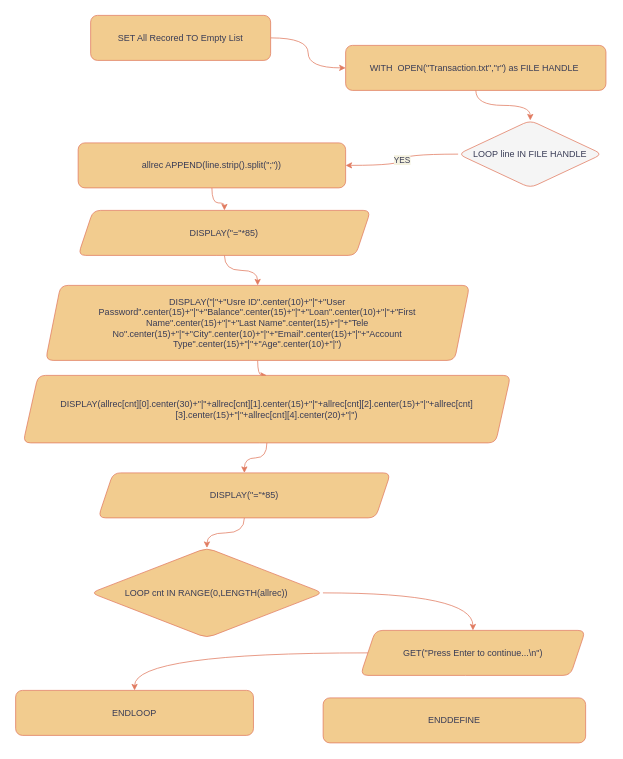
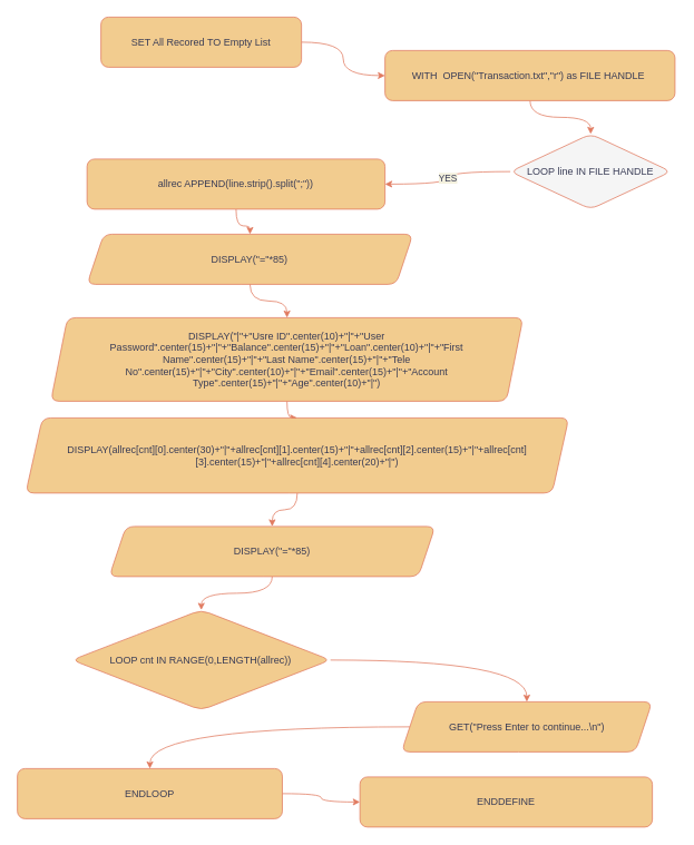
  <mxCell id="0" />
  <mxCell id="1" parent="0" />
  <mxCell id="2" style="edgeStyle=orthogonalEdgeStyle;orthogonalLoop=1;jettySize=auto;html=1;strokeColor=#E07A5F;fontColor=#393C56;curved=1;labelBackgroundColor=#F4F1DE;" edge="1" parent="1" source="3" target="7"><mxGeometry relative="1" as="geometry" /></mxCell>
  <mxCell id="3" value="WITH&amp;nbsp; OPEN(&quot;Transaction.txt&quot;,&quot;r&quot;) as FILE HANDLE&amp;nbsp;" style="whiteSpace=wrap;html=1;fillColor=#F2CC8F;strokeColor=#E07A5F;fontColor=#393C56;rounded=1;" vertex="1" parent="1"><mxGeometry x="460" y="60" width="347.1" height="60" as="geometry" /></mxCell>
  <mxCell id="4" style="edgeStyle=orthogonalEdgeStyle;orthogonalLoop=1;jettySize=auto;html=1;strokeColor=#E07A5F;fontColor=#393C56;curved=1;labelBackgroundColor=#F4F1DE;" edge="1" parent="1" source="5" target="3"><mxGeometry relative="1" as="geometry" /></mxCell>
  <mxCell id="5" value="SET All Recored TO Empty List" style="whiteSpace=wrap;html=1;fillColor=#F2CC8F;strokeColor=#E07A5F;fontColor=#393C56;rounded=1;" vertex="1" parent="1"><mxGeometry x="120" y="20" width="240" height="60" as="geometry" /></mxCell>
  <mxCell id="6" value="YES" style="edgeStyle=orthogonalEdgeStyle;orthogonalLoop=1;jettySize=auto;html=1;strokeColor=#E07A5F;fontColor=#393C56;curved=1;labelBackgroundColor=#F4F1DE;" edge="1" parent="1" source="7" target="9"><mxGeometry relative="1" as="geometry" /></mxCell>
  <mxCell id="7" value="LOOP line IN FILE HANDLE" style="rhombus;whiteSpace=wrap;html=1;fillColor=#f5f5f5;strokeColor=#E07A5F;fontColor=#393C56;rounded=1;" vertex="1" parent="1"><mxGeometry x="610" y="160" width="192.34" height="90" as="geometry" /></mxCell>
  <mxCell id="8" style="edgeStyle=orthogonalEdgeStyle;orthogonalLoop=1;jettySize=auto;html=1;strokeColor=#E07A5F;fontColor=#393C56;curved=1;labelBackgroundColor=#F4F1DE;" edge="1" parent="1" source="9" target="15"><mxGeometry relative="1" as="geometry" /></mxCell>
  <mxCell id="9" value="allrec APPEND(line.strip().split(&quot;;&quot;))" style="whiteSpace=wrap;html=1;fillColor=#F2CC8F;strokeColor=#E07A5F;fontColor=#393C56;rounded=1;" vertex="1" parent="1"><mxGeometry x="103.37" y="190" width="356.63" height="60" as="geometry" /></mxCell>
  <mxCell id="10" style="edgeStyle=orthogonalEdgeStyle;orthogonalLoop=1;jettySize=auto;html=1;strokeColor=#E07A5F;fontColor=#393C56;curved=1;labelBackgroundColor=#F4F1DE;" edge="1" parent="1" source="11" target="17"><mxGeometry relative="1" as="geometry" /></mxCell>
  <mxCell id="11" value="DISPLAY(&quot;=&quot;*85)" style="shape=parallelogram;perimeter=parallelogramPerimeter;whiteSpace=wrap;html=1;fixedSize=1;fillColor=#F2CC8F;strokeColor=#E07A5F;fontColor=#393C56;rounded=1;" vertex="1" parent="1"><mxGeometry x="130" y="630" width="390" height="60" as="geometry" /></mxCell>
  <mxCell id="12" value="" style="edgeStyle=orthogonalEdgeStyle;sketch=0;orthogonalLoop=1;jettySize=auto;html=1;fontColor=#393C56;strokeColor=#E07A5F;fillColor=#F2CC8F;curved=1;labelBackgroundColor=#F4F1DE;" edge="1" parent="1" source="13" target="24"><mxGeometry relative="1" as="geometry" /></mxCell>
  <mxCell id="13" value="DISPLAY(&quot;|&quot;+&quot;Usre ID&quot;.center(10)+&quot;|&quot;+&quot;User Password&quot;.center(15)+&quot;|&quot;+&quot;Balance&quot;.center(15)+&quot;|&quot;+&quot;Loan&quot;.center(10)+&quot;|&quot;+&quot;First Name&quot;.center(15)+&quot;|&quot;+&quot;Last Name&quot;.center(15)+&quot;|&quot;+&quot;Tele No&quot;.center(15)+&quot;|&quot;+&quot;City&quot;.center(10)+&quot;|&quot;+&quot;Email&quot;.center(15)+&quot;|&quot;+&quot;Account Type&quot;.center(15)+&quot;|&quot;+&quot;Age&quot;.center(10)+&quot;|&quot;)" style="shape=parallelogram;perimeter=parallelogramPerimeter;whiteSpace=wrap;html=1;fixedSize=1;fillColor=#F2CC8F;strokeColor=#E07A5F;fontColor=#393C56;rounded=1;" vertex="1" parent="1"><mxGeometry x="60" y="380" width="565.28" height="100" as="geometry" /></mxCell>
  <mxCell id="14" style="edgeStyle=orthogonalEdgeStyle;orthogonalLoop=1;jettySize=auto;html=1;strokeColor=#E07A5F;fontColor=#393C56;curved=1;labelBackgroundColor=#F4F1DE;" edge="1" parent="1" source="15" target="13"><mxGeometry relative="1" as="geometry" /></mxCell>
  <mxCell id="15" value="DISPLAY(&quot;=&quot;*85)" style="shape=parallelogram;perimeter=parallelogramPerimeter;whiteSpace=wrap;html=1;fixedSize=1;fillColor=#F2CC8F;strokeColor=#E07A5F;fontColor=#393C56;rounded=1;" vertex="1" parent="1"><mxGeometry x="103.37" y="280" width="390" height="60" as="geometry" /></mxCell>
  <mxCell id="16" style="edgeStyle=orthogonalEdgeStyle;orthogonalLoop=1;jettySize=auto;html=1;curved=1;labelBackgroundColor=#F4F1DE;strokeColor=#E07A5F;fontColor=#393C56;entryX=0.5;entryY=0;entryDx=0;entryDy=0;" edge="1" parent="1" source="17" target="19"><mxGeometry relative="1" as="geometry"><mxPoint x="380" y="760" as="targetPoint" /></mxGeometry></mxCell>
- <mxCell id="17" value="LOOP cnt IN RANGE(0,LENGTH(allrec))" style="rhombus;whiteSpace=wrap;html=1;fillColor=#F2CC8F;strokeColor=#E07A5F;fontColor=#393C56;rounded=1;" vertex="1" parent="1"><mxGeometry x="120.28" y="730" width="309.45" height="120" as="geometry" /></mxCell>
+ <mxCell id="17" value="LOOP cnt IN RANGE(0,LENGTH(allrec))" style="rhombus;whiteSpace=wrap;html=1;fillColor=#F2CC8F;strokeColor=#E07A5F;fontColor=#393C56;rounded=1;" vertex="1" parent="1"><mxGeometry x="85.28" y="730" width="309.45" height="120" as="geometry" /></mxCell>
  <mxCell id="18" style="edgeStyle=orthogonalEdgeStyle;orthogonalLoop=1;jettySize=auto;html=1;strokeColor=#E07A5F;fontColor=#393C56;curved=1;labelBackgroundColor=#F4F1DE;" edge="1" parent="1" source="19" target="21"><mxGeometry relative="1" as="geometry" /></mxCell>
  <mxCell id="19" value="GET(&quot;Press Enter to continue...\n&quot;)" style="shape=parallelogram;perimeter=parallelogramPerimeter;whiteSpace=wrap;html=1;fixedSize=1;fillColor=#F2CC8F;strokeColor=#E07A5F;fontColor=#393C56;rounded=1;" vertex="1" parent="1"><mxGeometry x="479.73" y="840" width="300" height="60" as="geometry" /></mxCell>
+ <mxCell id="20" style="edgeStyle=orthogonalEdgeStyle;orthogonalLoop=1;jettySize=auto;html=1;strokeColor=#E07A5F;fontColor=#393C56;curved=1;labelBackgroundColor=#F4F1DE;" edge="1" parent="1" source="21" target="22"><mxGeometry relative="1" as="geometry" /></mxCell>
  <mxCell id="21" value="ENDLOOP" style="whiteSpace=wrap;html=1;fillColor=#F2CC8F;strokeColor=#E07A5F;fontColor=#393C56;rounded=1;" vertex="1" parent="1"><mxGeometry x="20" y="920" width="317.11" height="60" as="geometry" /></mxCell>
  <mxCell id="22" value="ENDDEFINE" style="whiteSpace=wrap;html=1;fillColor=#F2CC8F;strokeColor=#E07A5F;fontColor=#393C56;rounded=1;" vertex="1" parent="1"><mxGeometry x="430" y="930" width="350" height="60" as="geometry" /></mxCell>
  <mxCell id="23" style="edgeStyle=orthogonalEdgeStyle;sketch=0;orthogonalLoop=1;jettySize=auto;html=1;fontColor=#393C56;strokeColor=#E07A5F;fillColor=#F2CC8F;curved=1;labelBackgroundColor=#F4F1DE;" edge="1" parent="1" source="24" target="11"><mxGeometry relative="1" as="geometry" /></mxCell>
  <mxCell id="24" value="DISPLAY(allrec[cnt][0].center(30)+&quot;|&quot;+allrec[cnt][1].center(15)+&quot;|&quot;+allrec[cnt][2].center(15)+&quot;|&quot;+allrec[cnt][3].center(15)+&quot;|&quot;+allrec[cnt][4].center(20)+&quot;|&quot;)" style="shape=parallelogram;perimeter=parallelogramPerimeter;whiteSpace=wrap;html=1;fixedSize=1;fillColor=#F2CC8F;strokeColor=#E07A5F;fontColor=#393C56;rounded=1;" vertex="1" parent="1"><mxGeometry x="30" y="500" width="650" height="90" as="geometry" /></mxCell>
